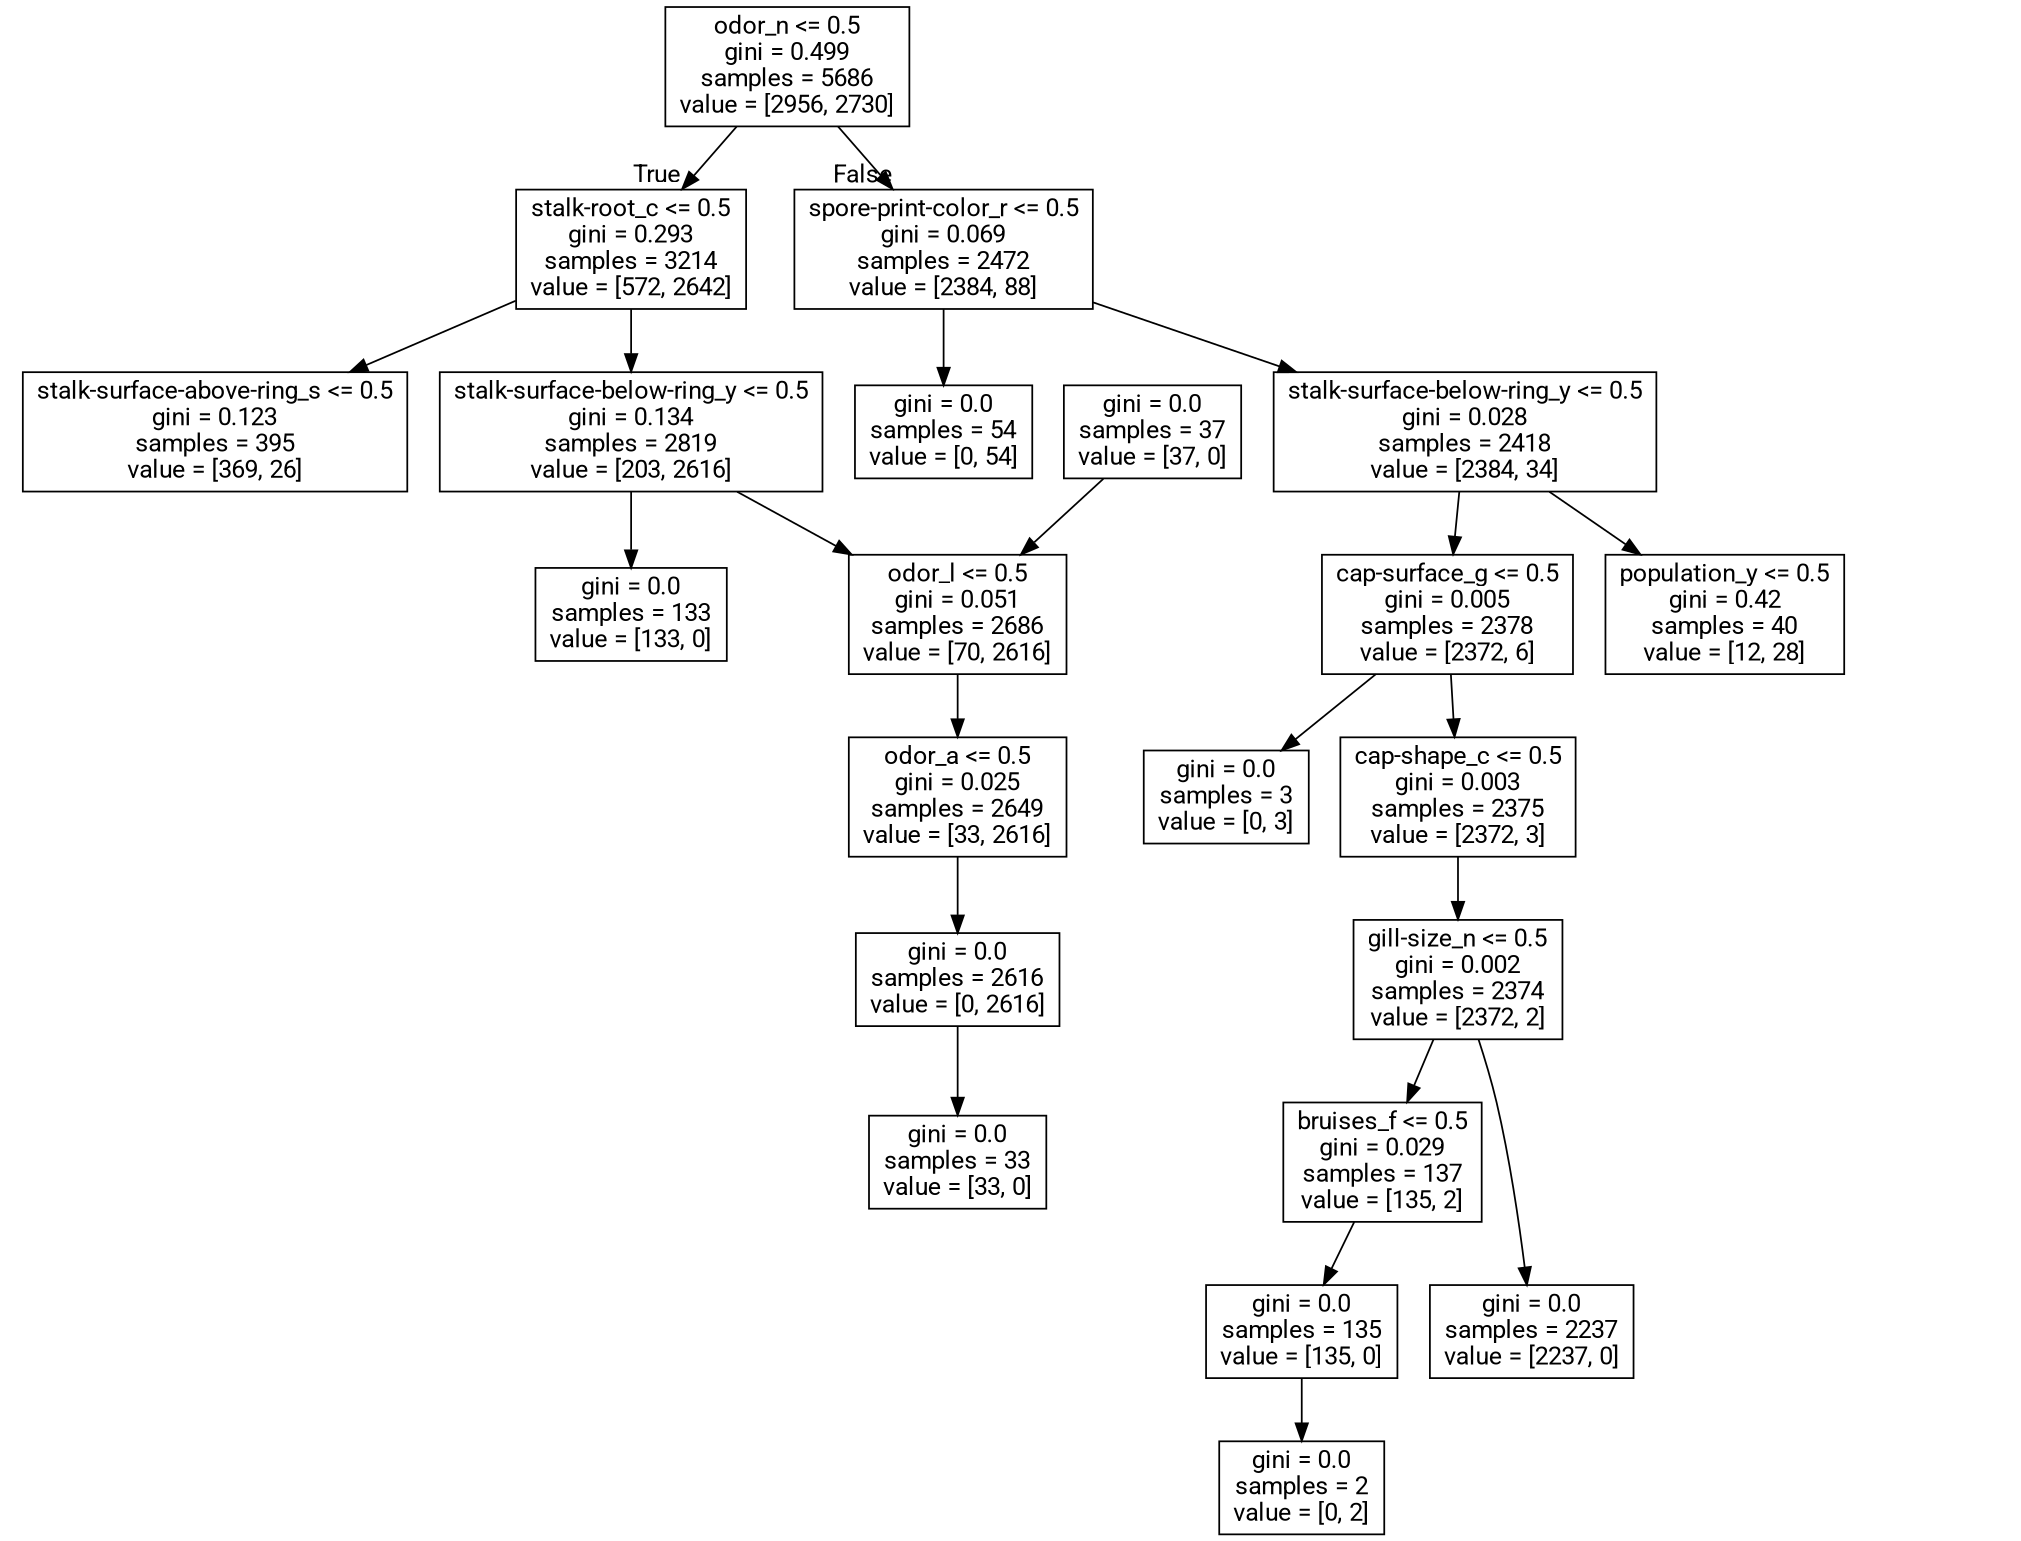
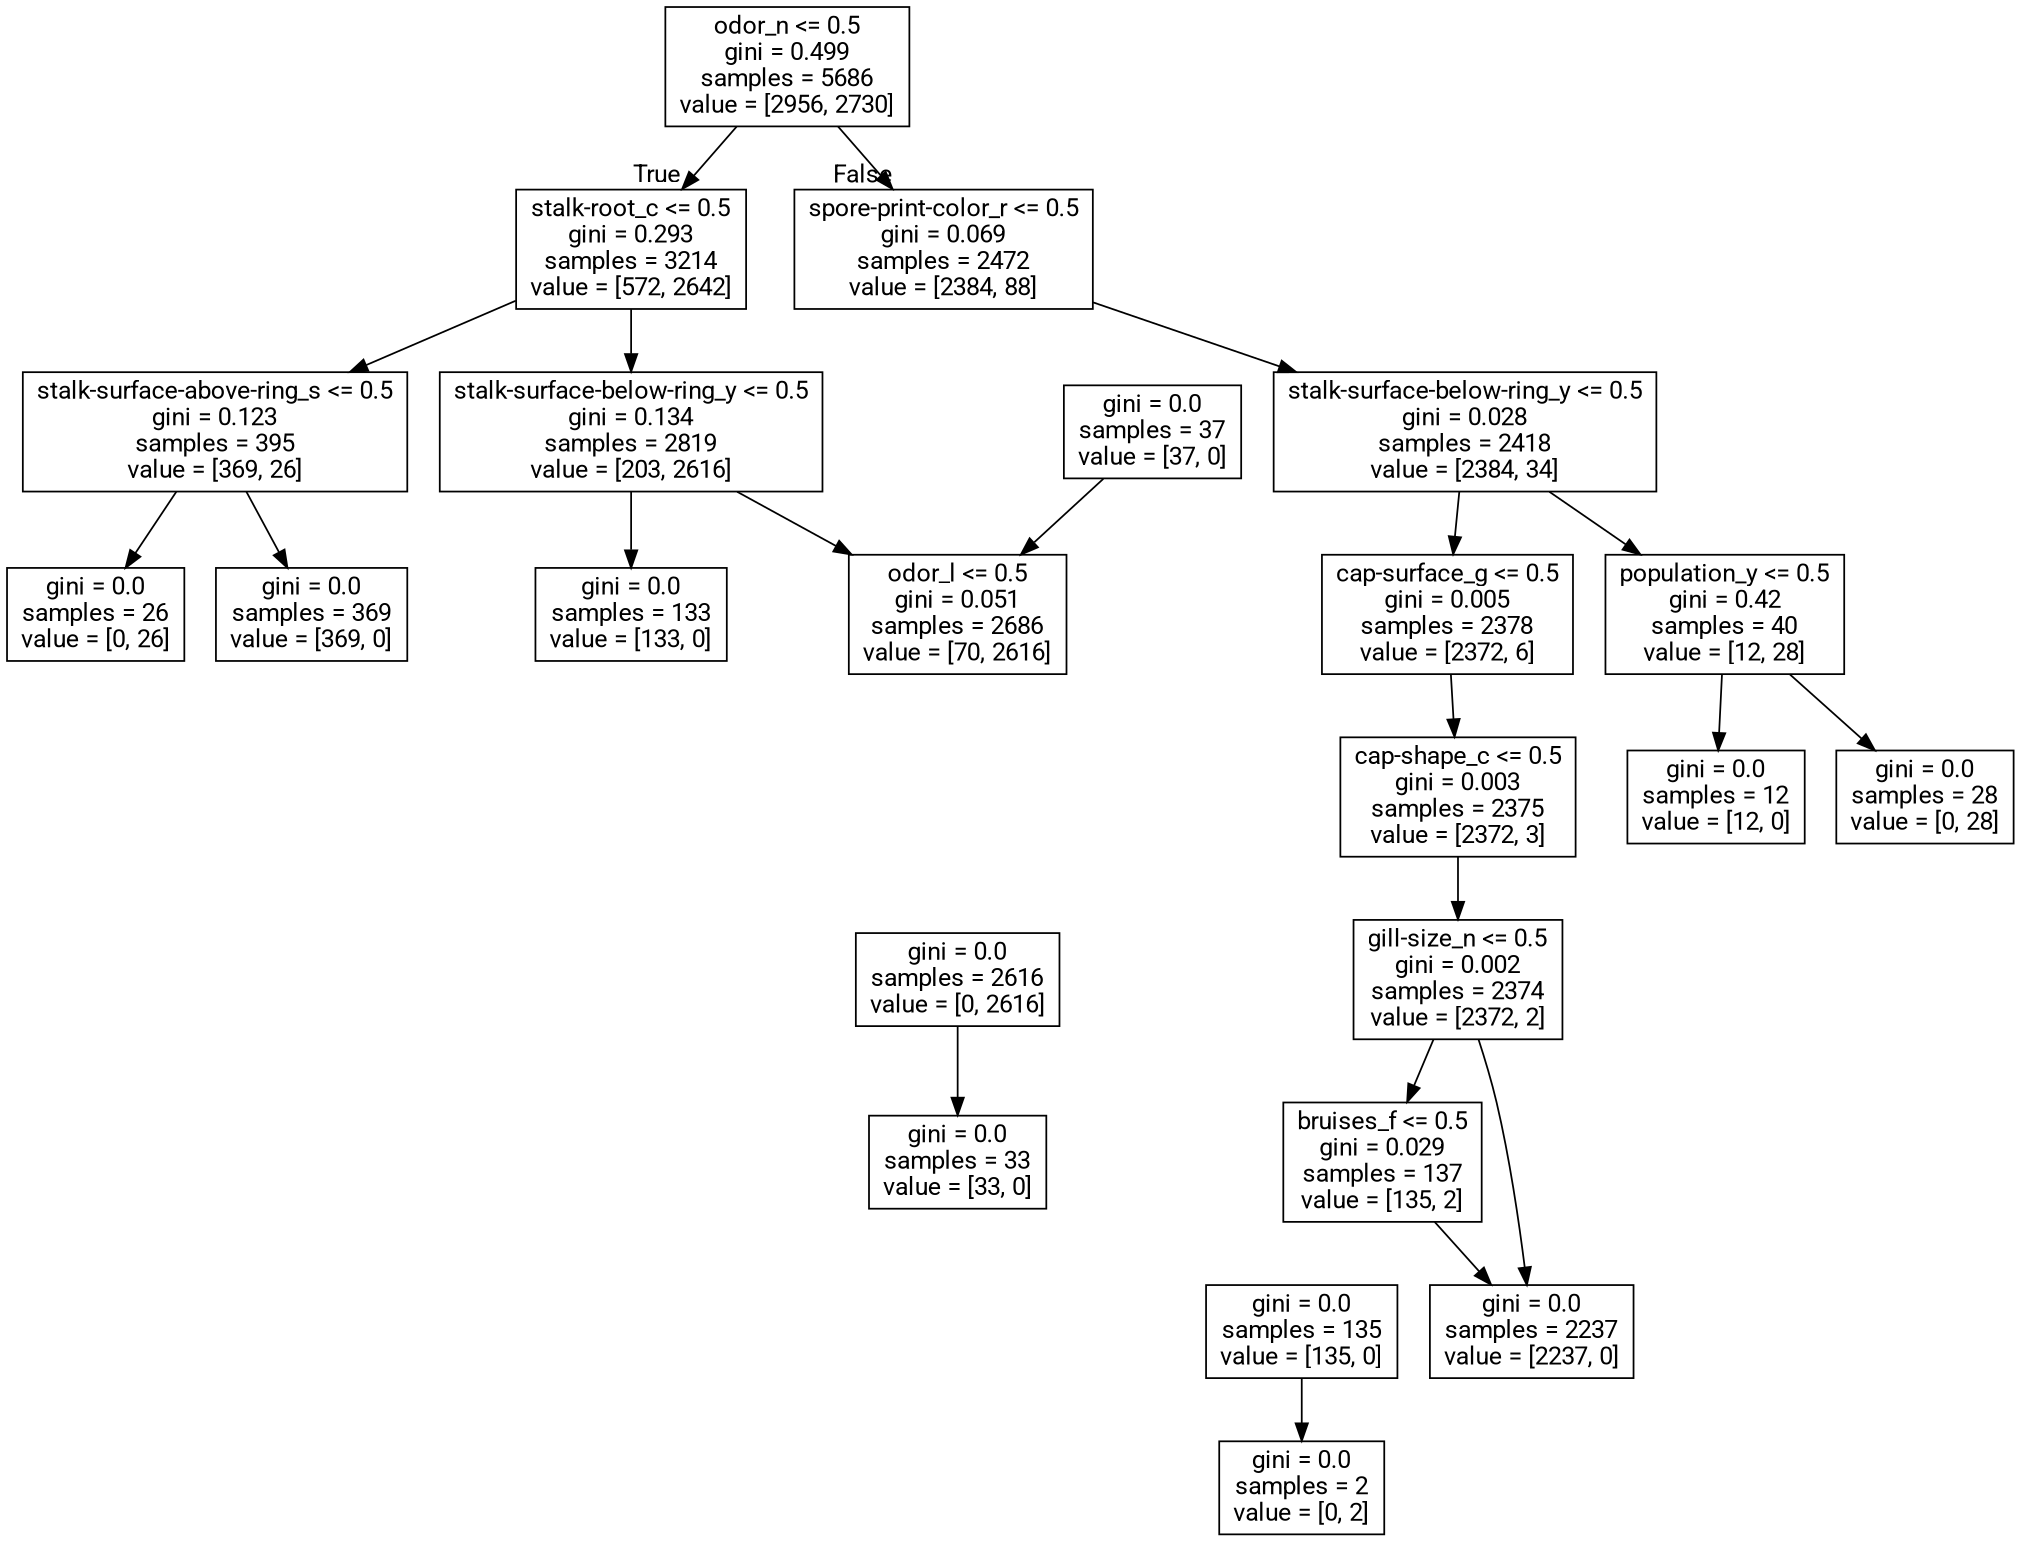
  digraph {
    fontname=Roboto
    node [fontname=Roboto shape=box]
    edge [fontname=Roboto]
    n1 [label="odor_n <= 0.5\ngini = 0.499\nsamples = 5686\nvalue = [2956, 2730]"]
    n2 [label="stalk-root_c <= 0.5\ngini = 0.293\nsamples = 3214\nvalue = [572, 2642]"]
    n3 [label="spore-print-color_r <= 0.5\ngini = 0.069\nsamples = 2472\nvalue = [2384, 88]"]
    n4 [label="stalk-surface-below-ring_y <= 0.5\ngini = 0.134\nsamples = 2819\nvalue = [203, 2616]"]
    n5 [label="stalk-surface-above-ring_s <= 0.5\ngini = 0.123\nsamples = 395\nvalue = [369, 26]"]
    n6 [label="stalk-surface-below-ring_y <= 0.5\ngini = 0.028\nsamples = 2418\nvalue = [2384, 34]"]
-   n7 [label="gini = 0.0\nsamples = 54\nvalue = [0, 54]"]
    n8 [label="odor_l <= 0.5\ngini = 0.051\nsamples = 2686\nvalue = [70, 2616]"]
    n9 [label="gini = 0.0\nsamples = 133\nvalue = [133, 0]"]
-   n12 [label="odor_a <= 0.5\ngini = 0.025\nsamples = 2649\nvalue = [33, 2616]"]
+   n10 [label="gini = 0.0\nsamples = 26\nvalue = [0, 26]"]
+   n11 [label="gini = 0.0\nsamples = 369\nvalue = [369, 0]"]
    n13 [label="gini = 0.0\nsamples = 2616\nvalue = [0, 2616]"]
    n14 [label="gini = 0.0\nsamples = 37\nvalue = [37, 0]"]
    n15 [label="gini = 0.0\nsamples = 33\nvalue = [33, 0]"]
    n16 [label="cap-surface_g <= 0.5\ngini = 0.005\nsamples = 2378\nvalue = [2372, 6]"]
    n17 [label="population_y <= 0.5\ngini = 0.42\nsamples = 40\nvalue = [12, 28]"]
    n18 [label="cap-shape_c <= 0.5\ngini = 0.003\nsamples = 2375\nvalue = [2372, 3]"]
-   n19 [label="gini = 0.0\nsamples = 3\nvalue = [0, 3]"]
+   n20 [label="gini = 0.0\nsamples = 28\nvalue = [0, 28]"]
+   n21 [label="gini = 0.0\nsamples = 12\nvalue = [12, 0]"]
    n22 [label="gill-size_n <= 0.5\ngini = 0.002\nsamples = 2374\nvalue = [2372, 2]"]
    n23 [label="gini = 0.0\nsamples = 2237\nvalue = [2237, 0]"]
    n24 [label="bruises_f <= 0.5\ngini = 0.029\nsamples = 137\nvalue = [135, 2]"]
    n25 [label="gini = 0.0\nsamples = 135\nvalue = [135, 0]"]
    n26 [label="gini = 0.0\nsamples = 2\nvalue = [0, 2]"]
    n1 -> n2 [headlabel=True labelangle=45 labeldistance=2.5]
    n1 -> n3 [headlabel=False labelangle=-45 labeldistance=2.5]
    n2 -> n4
    n2 -> n5
    n3 -> n6
-   n3 -> n7
    n4 -> n8
    n4 -> n9
+   n5 -> n10
+   n5 -> n11
    n6 -> n16
    n6 -> n17
-   n8 -> n12
-   n12 -> n13
    n13 -> n15
    n14 -> n8
    n16 -> n18
-   n16 -> n19
+   n17 -> n20
+   n17 -> n21
    n18 -> n22
    n22 -> n23
    n22 -> n24
-   n24 -> n25
+   n24 -> n23
    n25 -> n26
  }
